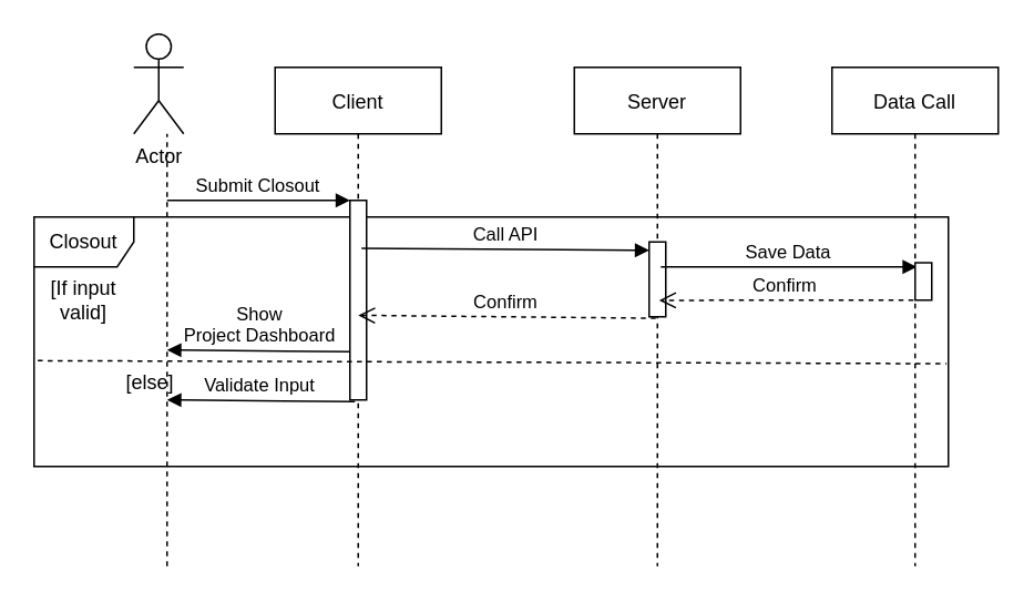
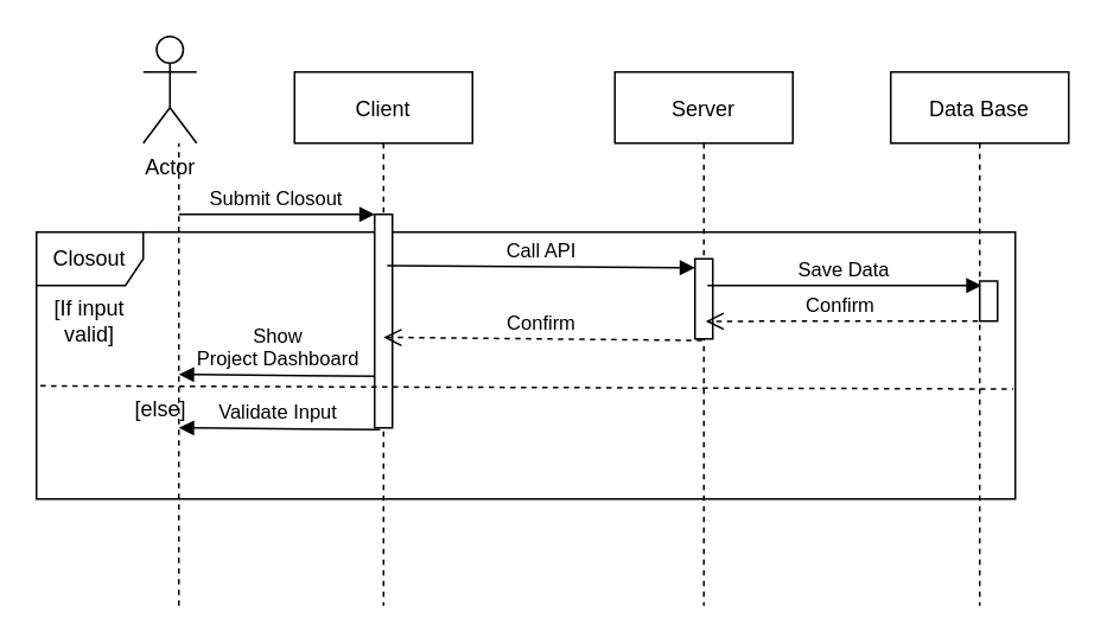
  <mxCell id="0" />
  <mxCell id="1" parent="0" />
  <mxCell id="2" value="Closout" style="shape=umlFrame;whiteSpace=wrap;html=1;" vertex="1" parent="1"><mxGeometry x="20" y="130" width="550" height="150" as="geometry" /></mxCell>
  <mxCell id="3" value="Client" style="shape=umlLifeline;perimeter=lifelinePerimeter;container=1;collapsible=0;recursiveResize=0;rounded=0;shadow=0;strokeWidth=1;" parent="1" vertex="1"><mxGeometry x="165" y="40" width="100" height="300" as="geometry" /></mxCell>
  <mxCell id="4" value="Show&#10;Project Dashboard" style="verticalAlign=bottom;endArrow=block;shadow=0;strokeWidth=1;exitX=0.48;exitY=0.57;exitDx=0;exitDy=0;exitPerimeter=0;" parent="3" source="3" edge="1"><mxGeometry relative="1" as="geometry"><mxPoint x="100" y="200" as="sourcePoint" /><mxPoint x="-65" y="170" as="targetPoint" /></mxGeometry></mxCell>
  <mxCell id="5" value="" style="rounded=0;whiteSpace=wrap;html=1;" vertex="1" parent="3"><mxGeometry x="45" y="80" width="10" height="120" as="geometry" /></mxCell>
  <mxCell id="6" value="Server" style="shape=umlLifeline;perimeter=lifelinePerimeter;container=1;collapsible=0;recursiveResize=0;rounded=0;shadow=0;strokeWidth=1;" parent="1" vertex="1"><mxGeometry x="345" y="40" width="100" height="300" as="geometry" /></mxCell>
  <mxCell id="7" value="" style="rounded=0;whiteSpace=wrap;html=1;" vertex="1" parent="6"><mxGeometry x="45" y="105" width="10" height="45" as="geometry" /></mxCell>
  <mxCell id="8" value="Submit Closout" style="verticalAlign=bottom;endArrow=block;shadow=0;strokeWidth=1;" parent="1" edge="1"><mxGeometry relative="1" as="geometry"><mxPoint x="100" y="120" as="sourcePoint" /><mxPoint x="210" y="120" as="targetPoint" /><mxPoint as="offset" /></mxGeometry></mxCell>
  <mxCell id="9" value="Actor" style="shape=umlActor;verticalLabelPosition=bottom;verticalAlign=top;html=1;outlineConnect=0;" vertex="1" parent="1"><mxGeometry x="80" y="20" width="30" height="60" as="geometry" /></mxCell>
- <mxCell id="10" value="Data Call" style="shape=umlLifeline;perimeter=lifelinePerimeter;container=1;collapsible=0;recursiveResize=0;rounded=0;shadow=0;strokeWidth=1;" vertex="1" parent="1"><mxGeometry x="500" y="40" width="100" height="300" as="geometry" /></mxCell>
+ <mxCell id="10" value="Data Base" style="shape=umlLifeline;perimeter=lifelinePerimeter;container=1;collapsible=0;recursiveResize=0;rounded=0;shadow=0;strokeWidth=1;" vertex="1" parent="1"><mxGeometry x="500" y="40" width="100" height="300" as="geometry" /></mxCell>
  <mxCell id="11" value="" style="endArrow=none;dashed=1;html=1;" edge="1" parent="1"><mxGeometry width="50" height="50" relative="1" as="geometry"><mxPoint x="100" y="340" as="sourcePoint" /><mxPoint x="100" y="80" as="targetPoint" /></mxGeometry></mxCell>
  <mxCell id="12" value="Call API" style="verticalAlign=bottom;endArrow=block;shadow=0;strokeWidth=1;exitX=0.52;exitY=0.363;exitDx=0;exitDy=0;exitPerimeter=0;" edge="1" parent="1" source="3"><mxGeometry relative="1" as="geometry"><mxPoint x="220" y="140" as="sourcePoint" /><mxPoint x="390" y="150" as="targetPoint" /><mxPoint as="offset" /></mxGeometry></mxCell>
  <mxCell id="13" value="Save Data" style="verticalAlign=bottom;endArrow=block;shadow=0;strokeWidth=1;entryX=0.51;entryY=0.4;entryDx=0;entryDy=0;entryPerimeter=0;" edge="1" parent="1" target="10"><mxGeometry relative="1" as="geometry"><mxPoint x="397" y="160" as="sourcePoint" /><mxPoint x="547" y="147" as="targetPoint" /><mxPoint as="offset" /></mxGeometry></mxCell>
  <mxCell id="14" value="Confirm" style="verticalAlign=bottom;endArrow=open;dashed=1;endSize=8;shadow=0;strokeWidth=1;entryX=0.51;entryY=0.467;entryDx=0;entryDy=0;entryPerimeter=0;" edge="1" parent="1" target="6"><mxGeometry relative="1" as="geometry"><mxPoint x="400" y="170" as="targetPoint" /><mxPoint x="549" y="180" as="sourcePoint" /></mxGeometry></mxCell>
  <mxCell id="15" value="Confirm" style="verticalAlign=bottom;endArrow=open;dashed=1;endSize=8;shadow=0;strokeWidth=1;exitX=0.49;exitY=0.503;exitDx=0;exitDy=0;exitPerimeter=0;entryX=0.5;entryY=0.497;entryDx=0;entryDy=0;entryPerimeter=0;" edge="1" parent="1" source="6" target="3"><mxGeometry relative="1" as="geometry"><mxPoint x="218" y="186" as="targetPoint" /><mxPoint x="390" y="180" as="sourcePoint" /></mxGeometry></mxCell>
  <mxCell id="16" value="" style="endArrow=none;dashed=1;html=1;entryX=0.998;entryY=0.588;entryDx=0;entryDy=0;entryPerimeter=0;exitX=0.004;exitY=0.576;exitDx=0;exitDy=0;exitPerimeter=0;" edge="1" parent="1" source="2" target="2"><mxGeometry width="50" height="50" relative="1" as="geometry"><mxPoint x="370" y="380" as="sourcePoint" /><mxPoint x="420" y="330" as="targetPoint" /></mxGeometry></mxCell>
  <mxCell id="17" value="[If input valid]" style="text;html=1;strokeColor=none;fillColor=none;align=center;verticalAlign=middle;whiteSpace=wrap;rounded=0;" vertex="1" parent="1"><mxGeometry x="20" y="170" width="60" height="20" as="geometry" /></mxCell>
  <mxCell id="18" value="[else]" style="text;html=1;strokeColor=none;fillColor=none;align=center;verticalAlign=middle;whiteSpace=wrap;rounded=0;" vertex="1" parent="1"><mxGeometry x="70" y="220" width="40" height="20" as="geometry" /></mxCell>
  <mxCell id="19" value="Validate Input" style="verticalAlign=bottom;endArrow=block;shadow=0;strokeWidth=1;exitX=0.48;exitY=0.57;exitDx=0;exitDy=0;exitPerimeter=0;" edge="1" parent="1"><mxGeometry relative="1" as="geometry"><mxPoint x="213" y="241" as="sourcePoint" /><mxPoint x="100" y="240" as="targetPoint" /></mxGeometry></mxCell>
  <mxCell id="20" value="" style="rounded=0;whiteSpace=wrap;html=1;" vertex="1" parent="1"><mxGeometry x="550" y="157.5" width="10" height="22.5" as="geometry" /></mxCell>
